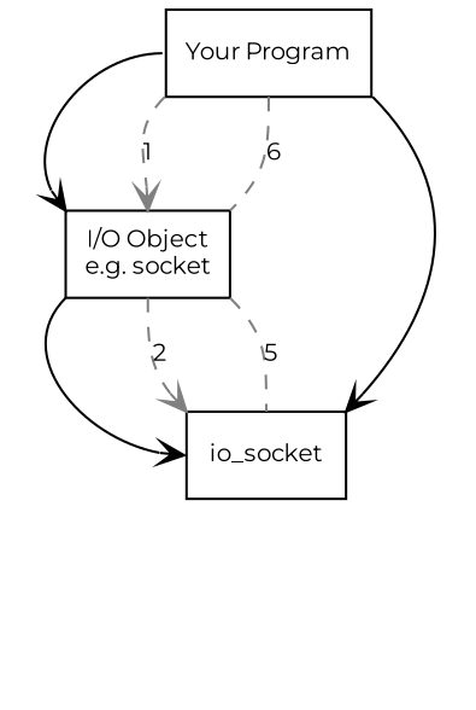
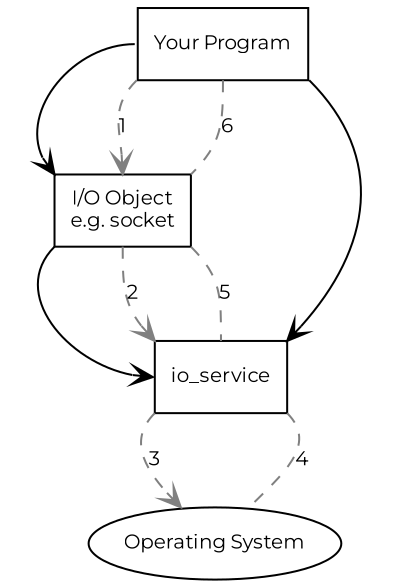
  digraph {
    nodesep=0.6
    fontname=Montserrat
    node [fontname=Montserrat fontsize=10 shape=box]
    edge [arrowhead=open color="#808080" fontname=Montserrat fontsize=10 headport=ne labelfontname=Helvetica labelfontsize=10 style=dashed tailport=se]
-   n1 [label=io_socket]
+   n1 [label=io_service]
    n2 [label="I/O Object\ne.g. socket"]
    n3 [label="Your Program"]
+   n4 [label="Operating System" shape=ellipse]
    subgraph sub_1 {
      n1
      n2
      n3
    }
    subgraph sub_2 {
      subgraph sub_3 {
        n1
        n2
        n3
+       n4
      }
    }
+   n1 -> n4 [arrowhead=none arrowtail=open label=4]
+   n1 -> n4 [headport=nw label=3 tailport=sw]
    n2 -> n1 [arrowhead=none arrowtail=open headport=n label=5]
    n2 -> n1 [headport=nw label=2 tailport=s]
    n2 -> n1 [headport=w tailport=sw color="" style=""]
    n3 -> n1 [arrowtail=diamond color="" style=""]
    n3 -> n2 [arrowtail=diamond headport=nw tailport=w color="" style=""]
    n3 -> n2 [arrowhead=none arrowtail=open label=6 tailport=s]
    n3 -> n2 [headport=n label=1 tailport=sw]
  }
